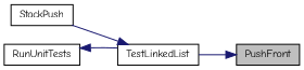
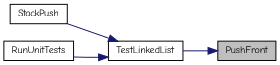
  digraph {
    fontname="Comic Neue"
    rankdir=RL
    node [color=black fillcolor=white fontname="Comic Neue" fontsize=10 shape=record style=filled]
    edge [color=midnightblue dir=back fontname="Comic Neue" fontsize=10 labelfontname=Helvetica labelfontsize=10 style=solid]
    n1 [fillcolor=grey75 fontcolor=black height=0.2 label=PushFront width=0.4]
    n2 [height=0.2 label=TestLinkedList width=0.4]
    n3 [height=0.2 label=StackPush width=0.4]
    n4 [height=0.2 label=RunUnitTests width=0.4]
    n1 -> n2
    n2 -> n3
-   n4 -> n2
+   n2 -> n4
  }
